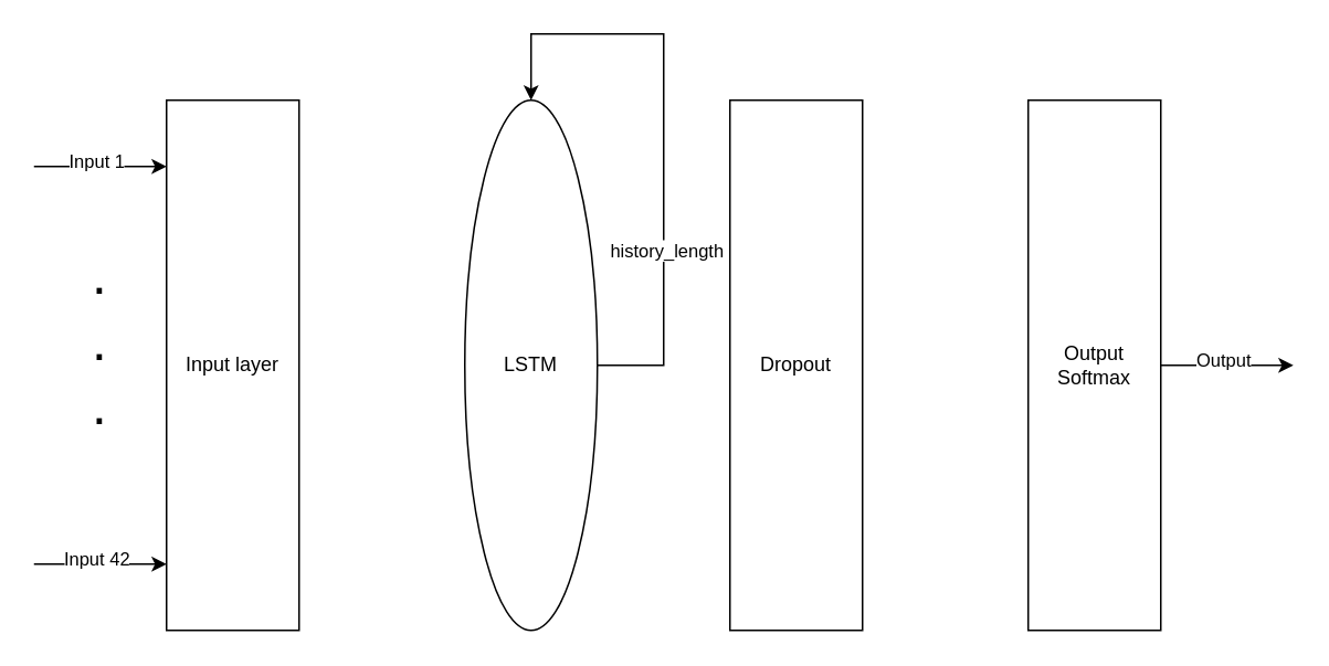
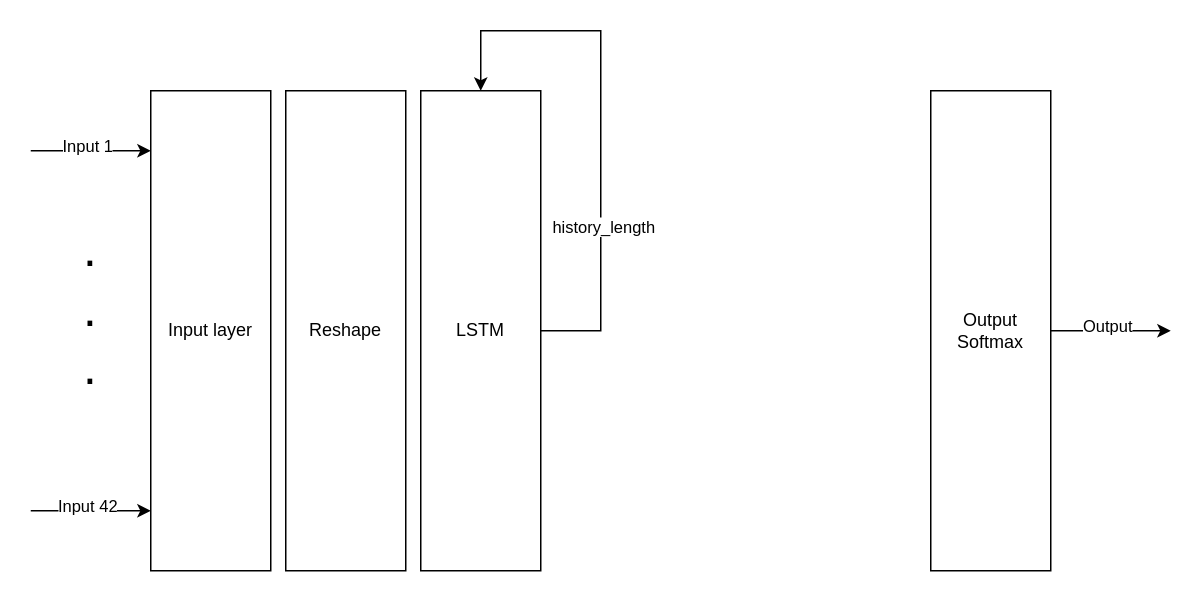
  <mxCell id="0" />
  <mxCell id="1" parent="0" />
  <mxCell id="2" value="Input layer&lt;br&gt;" style="rounded=0;whiteSpace=wrap;html=1;" parent="1" vertex="1"><mxGeometry x="100" y="60" width="80" height="320" as="geometry" /></mxCell>
  <mxCell id="3" value="" style="endArrow=classic;html=1;rounded=0;" parent="1" edge="1"><mxGeometry width="50" height="50" relative="1" as="geometry"><mxPoint x="20" y="100" as="sourcePoint" /><mxPoint x="100" y="100" as="targetPoint" /></mxGeometry></mxCell>
  <mxCell id="4" value="Input 1" style="edgeLabel;html=1;align=center;verticalAlign=middle;resizable=0;points=[];" parent="3" vertex="1" connectable="0"><mxGeometry x="-0.075" y="4" relative="1" as="geometry"><mxPoint as="offset" /></mxGeometry></mxCell>
  <mxCell id="5" value="" style="endArrow=classic;html=1;rounded=0;" parent="1" edge="1"><mxGeometry width="50" height="50" relative="1" as="geometry"><mxPoint x="20" y="340" as="sourcePoint" /><mxPoint x="100" y="340" as="targetPoint" /></mxGeometry></mxCell>
  <mxCell id="6" value="Input 42" style="edgeLabel;html=1;align=center;verticalAlign=middle;resizable=0;points=[];" parent="5" vertex="1" connectable="0"><mxGeometry x="-0.075" y="4" relative="1" as="geometry"><mxPoint as="offset" /></mxGeometry></mxCell>
  <mxCell id="7" value="&lt;font style=&quot;font-size: 33px&quot;&gt;.&lt;br&gt;.&lt;br&gt;.&lt;/font&gt;" style="text;html=1;strokeColor=none;fillColor=none;align=center;verticalAlign=middle;whiteSpace=wrap;rounded=0;" parent="1" vertex="1"><mxGeometry x="30" y="190" width="60" height="30" as="geometry" /></mxCell>
- <mxCell id="9" value="LSTM" style="ellipse;whiteSpace=wrap;html=1;" parent="1" vertex="1"><mxGeometry x="280" y="60" width="80" height="320" as="geometry" /></mxCell>
- <mxCell id="10" value="Dropout" style="rounded=0;whiteSpace=wrap;html=1;" parent="1" vertex="1"><mxGeometry x="440" y="60" width="80" height="320" as="geometry" /></mxCell>
+ <mxCell id="8" value="Reshape" style="rounded=0;whiteSpace=wrap;html=1;" parent="1" vertex="1"><mxGeometry x="190" y="60" width="80" height="320" as="geometry" /></mxCell>
+ <mxCell id="9" value="LSTM" style="rounded=0;whiteSpace=wrap;html=1;" parent="1" vertex="1"><mxGeometry x="280" y="60" width="80" height="320" as="geometry" /></mxCell>
  <mxCell id="11" value="Output&lt;br&gt;Softmax" style="rounded=0;whiteSpace=wrap;html=1;" parent="1" vertex="1"><mxGeometry x="620" y="60" width="80" height="320" as="geometry" /></mxCell>
  <mxCell id="12" value="" style="endArrow=classic;html=1;rounded=0;" parent="1" edge="1"><mxGeometry width="50" height="50" relative="1" as="geometry"><mxPoint x="700" y="220" as="sourcePoint" /><mxPoint x="780" y="220" as="targetPoint" /></mxGeometry></mxCell>
  <mxCell id="13" value="Output" style="edgeLabel;html=1;align=center;verticalAlign=middle;resizable=0;points=[];" parent="12" vertex="1" connectable="0"><mxGeometry x="-0.075" y="4" relative="1" as="geometry"><mxPoint as="offset" /></mxGeometry></mxCell>
  <mxCell id="14" value="" style="endArrow=classic;html=1;rounded=0;exitX=1;exitY=0.5;exitDx=0;exitDy=0;entryX=0.5;entryY=0;entryDx=0;entryDy=0;" edge="1" parent="1" source="9" target="9"><mxGeometry width="50" height="50" relative="1" as="geometry"><mxPoint x="400" y="410" as="sourcePoint" /><mxPoint x="450" y="360" as="targetPoint" /><Array as="points"><mxPoint x="400" y="220" /><mxPoint x="400" y="20" /><mxPoint x="320" y="20" /></Array></mxGeometry></mxCell>
  <mxCell id="15" value="history_length" style="edgeLabel;html=1;align=center;verticalAlign=middle;resizable=0;points=[];" vertex="1" connectable="0" parent="14"><mxGeometry x="-0.3" y="-1" relative="1" as="geometry"><mxPoint y="16" as="offset" /></mxGeometry></mxCell>
